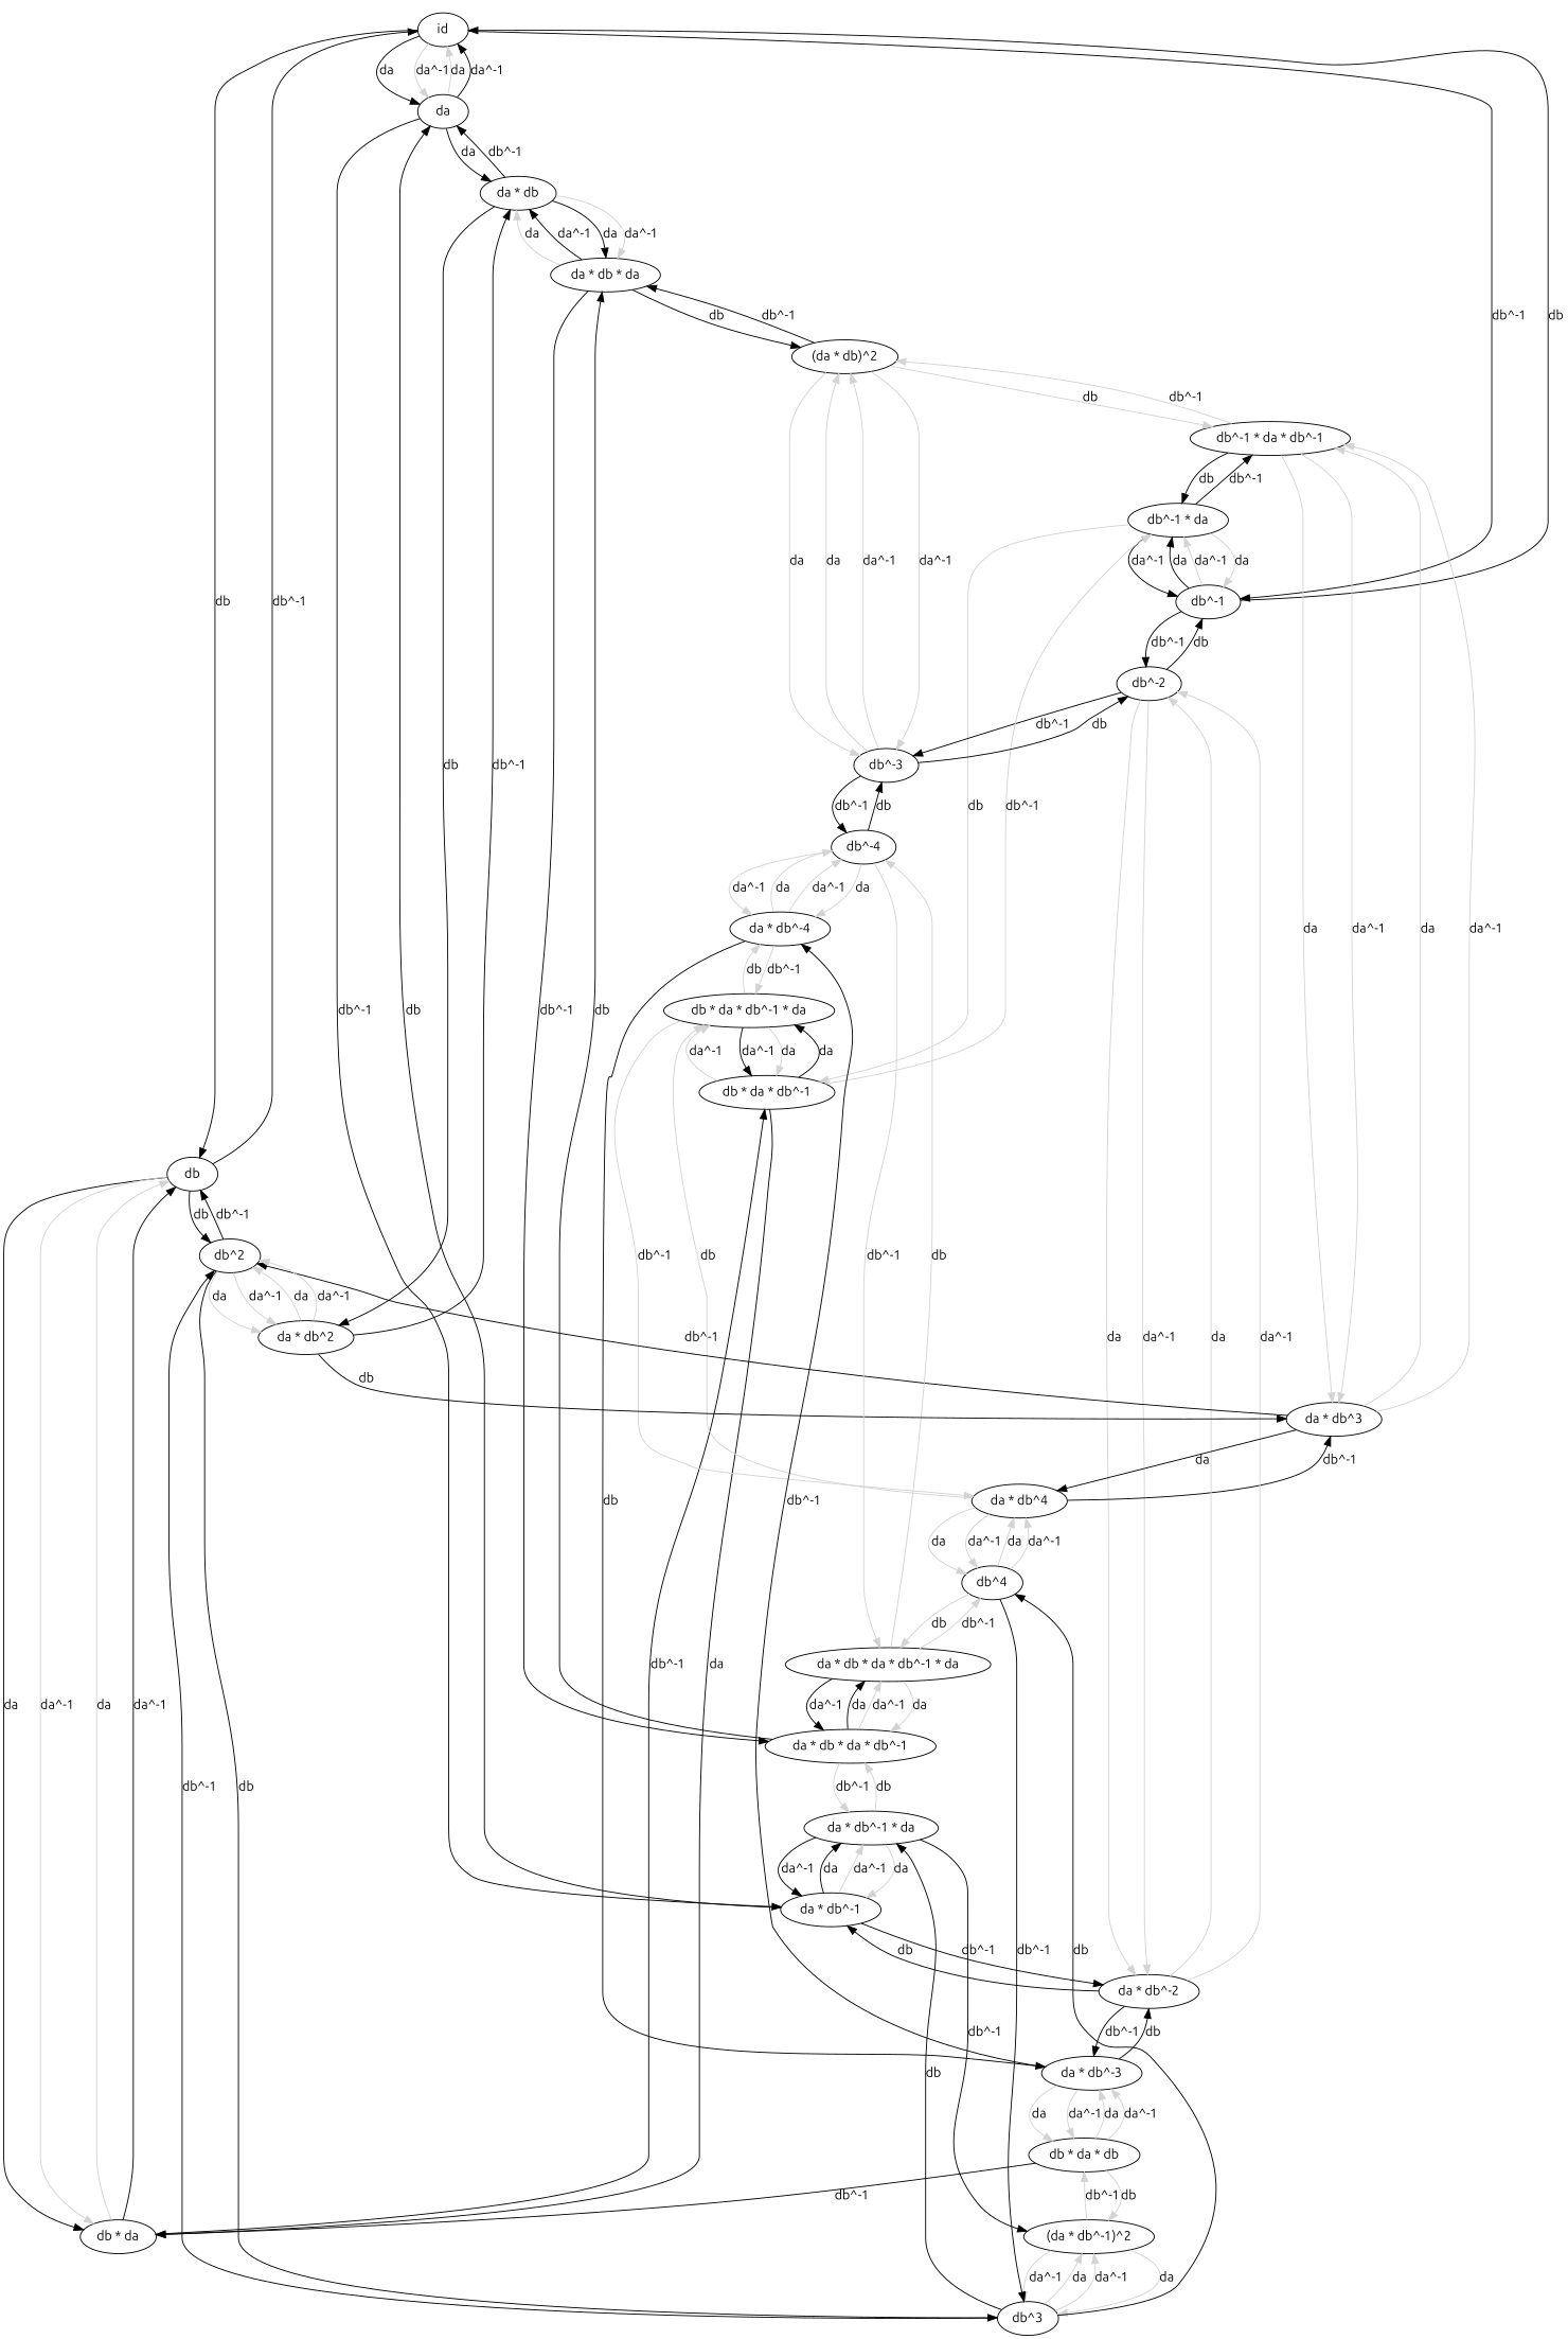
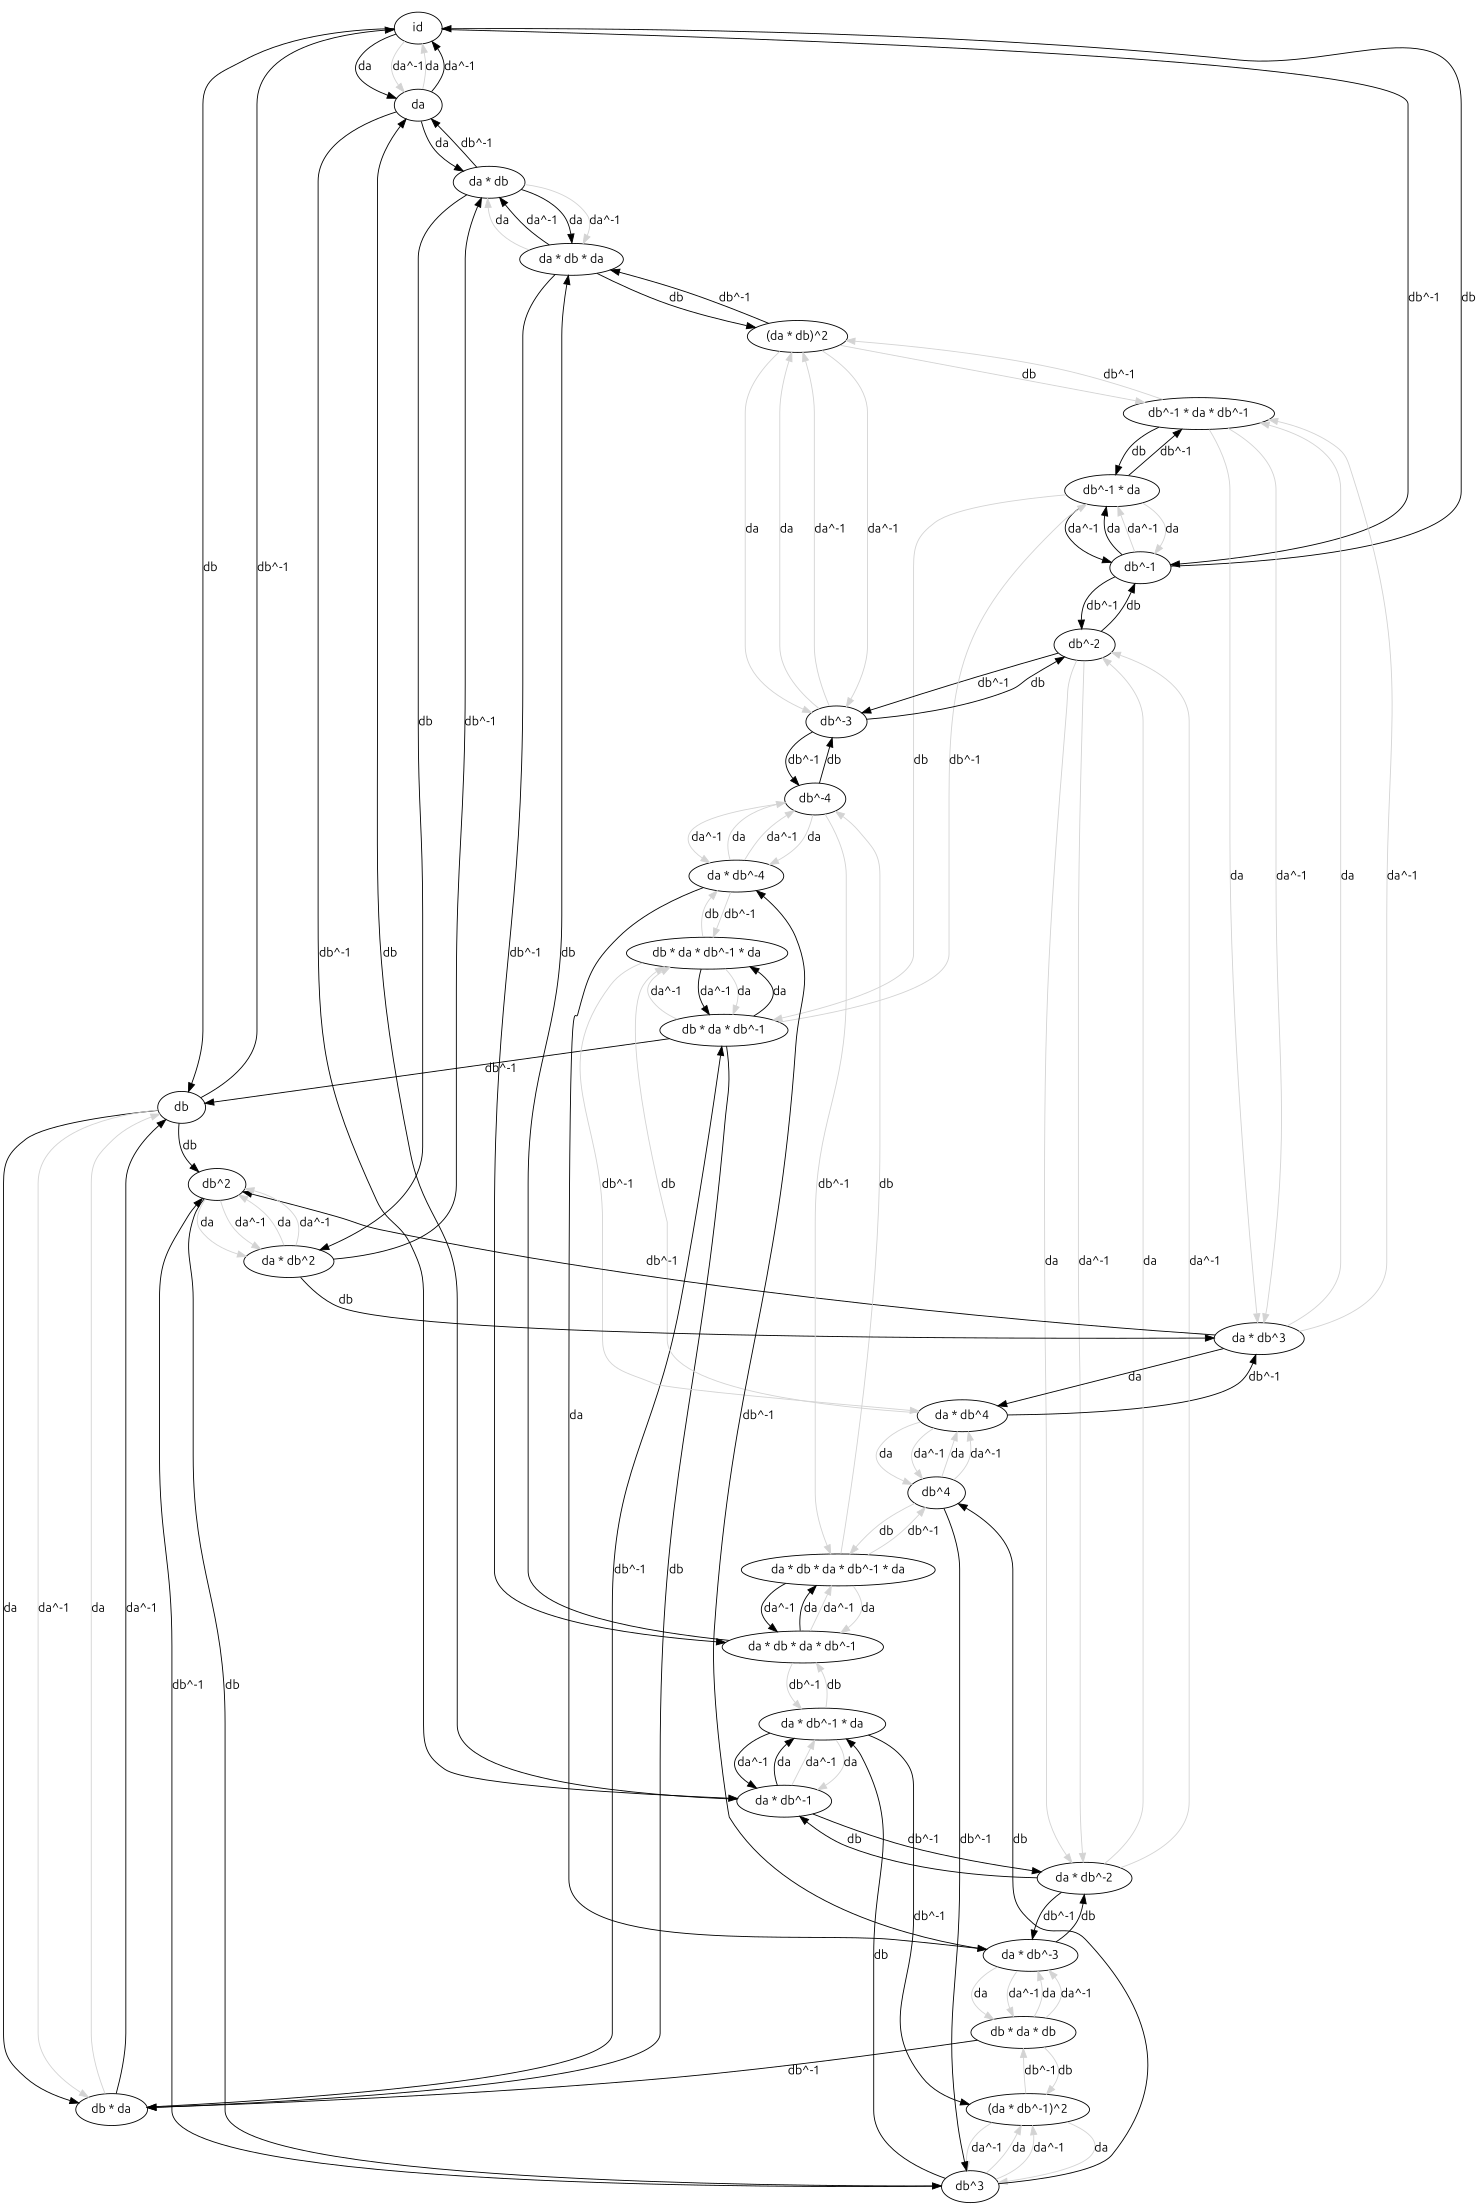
  digraph {
    fontname=Ubuntu
    node [fontname=Ubuntu]
    edge [fontname=Ubuntu color=lightgray]
    n1 [label=id]
    n2 [label=da]
    n3 [label="db^-1"]
    n4 [label=db]
    n5 [label="da * db^-1"]
    n6 [label="da * db"]
    n7 [label="db^-1 * da"]
    n8 [label="db^-2"]
    n9 [label="db * da"]
    n10 [label="db^2"]
    n11 [label="db * da * db^-1"]
    n12 [label="db * da * db^-1 * da"]
    n13 [label="da * db^4"]
    n14 [label="da * db^-4"]
    n15 [label="db^-1 * da * db^-1"]
    n16 [label="da * db^-1 * da"]
    n17 [label="da * db^-2"]
    n18 [label="(da * db^-1)^2"]
    n19 [label="da * db * da * db^-1"]
    n20 [label="da * db^-3"]
    n21 [label="db^4"]
    n22 [label="da * db^3"]
    n23 [label="db^3"]
    n24 [label="da * db * da * db^-1 * da"]
    n25 [label="db * da * db"]
    n26 [label="da * db^2"]
    n27 [label="db^-4"]
    n28 [label="db^-3"]
    n29 [label="da * db * da"]
    n30 [label="(da * db)^2"]
    n1 -> n2 [label=da color=""]
    n1 -> n2 [label="da^-1"]
    n1 -> n3 [label="db^-1" color=""]
    n1 -> n4 [label=db color=""]
    n2 -> n1 [label=da]
    n2 -> n1 [label="da^-1" color=""]
    n2 -> n5 [label="db^-1" color=""]
    n2 -> n6 [label=da color=""]
    n3 -> n1 [label=db color=""]
    n3 -> n7 [label=da color=""]
    n3 -> n7 [label="da^-1"]
    n3 -> n8 [label="db^-1" color=""]
    n4 -> n1 [label="db^-1" color=""]
    n4 -> n9 [label=da color=""]
    n4 -> n9 [label="da^-1"]
    n4 -> n10 [label=db color=""]
    n5 -> n2 [label=db color=""]
    n5 -> n16 [label=da color=""]
    n5 -> n16 [label="da^-1"]
    n5 -> n17 [label="db^-1" color=""]
    n6 -> n2 [label="db^-1" color=""]
    n6 -> n26 [label=db color=""]
    n6 -> n29 [label=da color=""]
    n6 -> n29 [label="da^-1"]
    n7 -> n3 [label=da]
    n7 -> n3 [label="da^-1" color=""]
    n7 -> n11 [label=db]
    n7 -> n15 [label="db^-1" color=""]
    n8 -> n3 [label=db color=""]
    n8 -> n17 [label=da]
    n8 -> n17 [label="da^-1"]
    n8 -> n28 [label="db^-1" color=""]
    n9 -> n4 [label=da]
    n9 -> n4 [label="da^-1" color=""]
    n9 -> n11 [label="db^-1" color=""]
-   n10 -> n4 [label="db^-1" color=""]
+   n11 -> n4 [label="db^-1" color=""]
    n10 -> n23 [label=db color=""]
    n10 -> n26 [label=da]
    n10 -> n26 [label="da^-1"]
    n11 -> n7 [label="db^-1"]
-   n11 -> n9 [label=da color=""]
+   n11 -> n9 [label=db color=""]
    n11 -> n12 [label=da color=""]
    n11 -> n12 [label="da^-1"]
    n12 -> n11 [label=da]
    n12 -> n11 [label="da^-1" color=""]
    n12 -> n13 [label="db^-1"]
    n12 -> n14 [label=db]
    n13 -> n12 [label=db]
    n13 -> n21 [label=da]
    n13 -> n21 [label="da^-1"]
    n13 -> n22 [label="db^-1" color=""]
    n14 -> n12 [label="db^-1"]
-   n14 -> n20 [label=db color=""]
+   n14 -> n20 [label=da color=""]
    n14 -> n27 [label=da]
    n14 -> n27 [label="da^-1"]
    n15 -> n7 [label=db color=""]
    n15 -> n22 [label=da]
    n15 -> n22 [label="da^-1"]
    n15 -> n30 [label="db^-1"]
    n16 -> n5 [label=da]
    n16 -> n5 [label="da^-1" color=""]
    n16 -> n18 [label="db^-1" color=""]
    n16 -> n19 [label=db]
    n17 -> n5 [label=db color=""]
    n17 -> n8 [label=da]
    n17 -> n8 [label="da^-1"]
    n17 -> n20 [label="db^-1" color=""]
    n18 -> n23 [label=da]
    n18 -> n23 [label="da^-1"]
    n18 -> n25 [label="db^-1"]
    n19 -> n16 [label="db^-1"]
    n19 -> n24 [label=da color=""]
    n19 -> n24 [label="da^-1"]
    n19 -> n29 [label=db color=""]
    n20 -> n14 [label="db^-1" color=""]
    n20 -> n17 [label=db color=""]
    n20 -> n25 [label=da]
    n20 -> n25 [label="da^-1"]
    n21 -> n13 [label=da]
    n21 -> n13 [label="da^-1"]
    n21 -> n23 [label="db^-1" color=""]
    n21 -> n24 [label=db]
    n22 -> n10 [label="db^-1" color=""]
    n22 -> n13 [label=da color=""]
    n22 -> n15 [label=da]
    n22 -> n15 [label="da^-1"]
    n23 -> n10 [label="db^-1" color=""]
    n23 -> n16 [label=db color=""]
    n23 -> n18 [label=da]
    n23 -> n18 [label="da^-1"]
    n23 -> n21 [label=db color=""]
    n24 -> n19 [label=da]
    n24 -> n19 [label="da^-1" color=""]
    n24 -> n21 [label="db^-1"]
    n24 -> n27 [label=db]
    n25 -> n9 [label="db^-1" color=""]
    n25 -> n18 [label=db]
    n25 -> n20 [label=da]
    n25 -> n20 [label="da^-1"]
    n26 -> n6 [label="db^-1" color=""]
    n26 -> n10 [label=da]
    n26 -> n10 [label="da^-1"]
    n26 -> n22 [label=db color=""]
    n27 -> n14 [label=da]
    n27 -> n14 [label="da^-1"]
    n27 -> n24 [label="db^-1"]
    n27 -> n28 [label=db color=""]
    n28 -> n8 [label=db color=""]
    n28 -> n27 [label="db^-1" color=""]
    n28 -> n30 [label=da]
    n28 -> n30 [label="da^-1"]
    n29 -> n6 [label=da]
    n29 -> n6 [label="da^-1" color=""]
    n29 -> n19 [label="db^-1" color=""]
    n29 -> n30 [label=db color=""]
    n30 -> n15 [label=db]
    n30 -> n28 [label=da]
    n30 -> n28 [label="da^-1"]
    n30 -> n29 [label="db^-1" color=""]
  }
